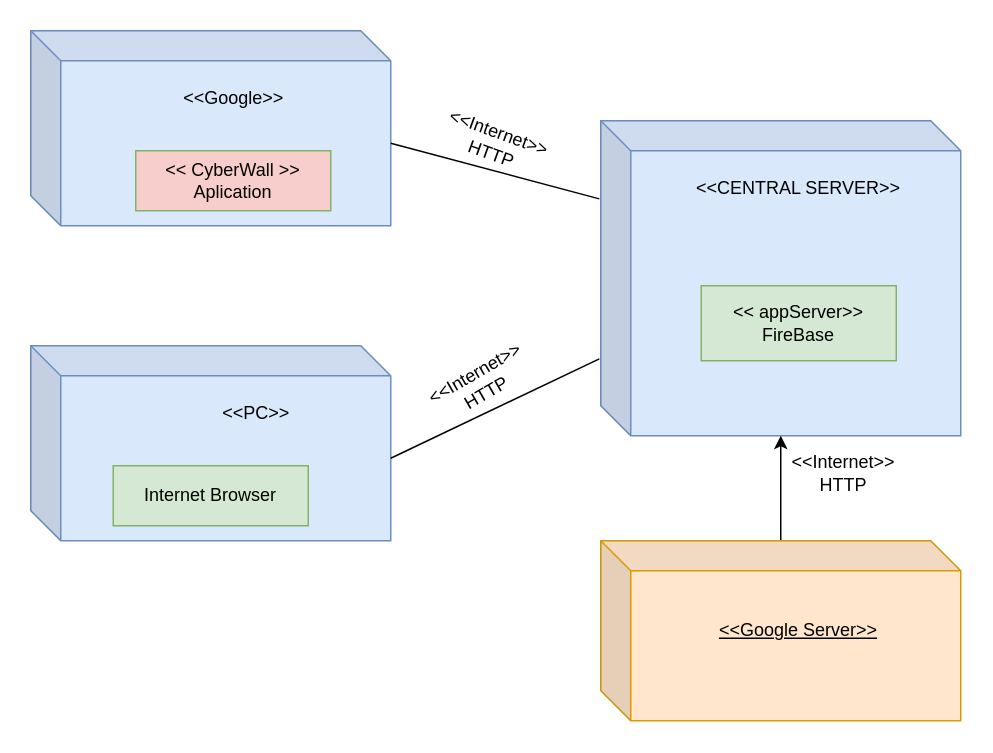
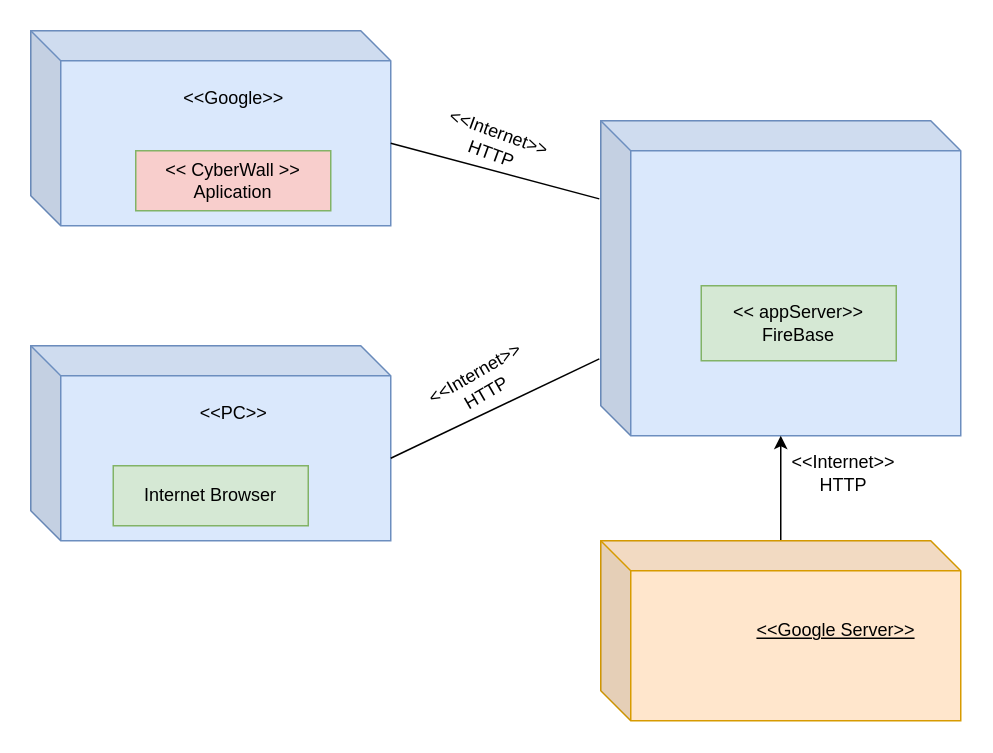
  <mxCell id="0" />
  <mxCell id="1" parent="0" />
  <mxCell id="2" value="" style="shape=cube;whiteSpace=wrap;html=1;boundedLbl=1;backgroundOutline=1;darkOpacity=0.05;darkOpacity2=0.1;fillColor=#dae8fc;strokeColor=#6c8ebf;" parent="1" vertex="1"><mxGeometry x="20" y="20" width="240" height="130" as="geometry" /></mxCell>
  <mxCell id="3" value="&amp;lt;&amp;lt; CyberWall &amp;gt;&amp;gt;&lt;br&gt;Aplication" style="rounded=0;whiteSpace=wrap;html=1;fillColor=#f8cecc;strokeColor=#82b366;" parent="1" vertex="1"><mxGeometry x="90" y="100" width="130" height="40" as="geometry" /></mxCell>
  <mxCell id="4" value="&amp;lt;&amp;lt;Google&amp;gt;&amp;gt;" style="text;html=1;strokeColor=none;fillColor=none;align=center;verticalAlign=middle;whiteSpace=wrap;rounded=0;" parent="1" vertex="1"><mxGeometry x="93" y="50" width="125" height="30" as="geometry" /></mxCell>
  <mxCell id="5" value="" style="shape=cube;whiteSpace=wrap;html=1;boundedLbl=1;backgroundOutline=1;darkOpacity=0.05;darkOpacity2=0.1;fillColor=#dae8fc;strokeColor=#6c8ebf;" parent="1" vertex="1"><mxGeometry x="400" y="80" width="240" height="210" as="geometry" /></mxCell>
  <mxCell id="6" value="&amp;lt;&amp;lt; appServer&amp;gt;&amp;gt;&lt;br&gt;FireBase" style="rounded=0;whiteSpace=wrap;html=1;fillColor=#d5e8d4;strokeColor=#82b366;" parent="1" vertex="1"><mxGeometry x="467" y="190" width="130" height="50" as="geometry" /></mxCell>
- <mxCell id="7" value="&amp;lt;&amp;lt;CENTRAL SERVER&amp;gt;&amp;gt;" style="text;html=1;strokeColor=none;fillColor=none;align=center;verticalAlign=middle;whiteSpace=wrap;rounded=0;" parent="1" vertex="1"><mxGeometry x="458" y="110" width="148" height="30" as="geometry" /></mxCell>
  <mxCell id="8" value="" style="shape=cube;whiteSpace=wrap;html=1;boundedLbl=1;backgroundOutline=1;darkOpacity=0.05;darkOpacity2=0.1;fillColor=#dae8fc;strokeColor=#6c8ebf;" parent="1" vertex="1"><mxGeometry x="20" y="230" width="240" height="130" as="geometry" /></mxCell>
  <mxCell id="9" value="Internet Browser" style="rounded=0;whiteSpace=wrap;html=1;fillColor=#d5e8d4;strokeColor=#82b366;" parent="1" vertex="1"><mxGeometry x="75" y="310" width="130" height="40" as="geometry" /></mxCell>
- <mxCell id="10" value="&amp;lt;&amp;lt;PC&amp;gt;&amp;gt;" style="text;html=1;strokeColor=none;fillColor=none;align=center;verticalAlign=middle;whiteSpace=wrap;rounded=0;" parent="1" vertex="1"><mxGeometry x="108" y="260" width="125" height="30" as="geometry" /></mxCell>
+ <mxCell id="10" value="&amp;lt;&amp;lt;PC&amp;gt;&amp;gt;" style="text;html=1;strokeColor=none;fillColor=none;align=center;verticalAlign=middle;whiteSpace=wrap;rounded=0;" parent="1" vertex="1"><mxGeometry x="93" y="260" width="125" height="30" as="geometry" /></mxCell>
  <mxCell id="11" value="" style="endArrow=none;html=1;rounded=0;exitX=0;exitY=0;exitDx=240;exitDy=75;exitPerimeter=0;entryX=-0.004;entryY=0.248;entryDx=0;entryDy=0;entryPerimeter=0;" parent="1" source="2" target="5" edge="1"><mxGeometry width="50" height="50" relative="1" as="geometry"><mxPoint x="370" y="160" as="sourcePoint" /><mxPoint x="420" y="110" as="targetPoint" /></mxGeometry></mxCell>
  <mxCell id="12" value="" style="endArrow=none;html=1;rounded=0;exitX=0;exitY=0;exitDx=240;exitDy=75;exitPerimeter=0;entryX=-0.004;entryY=0.756;entryDx=0;entryDy=0;entryPerimeter=0;" parent="1" source="8" target="5" edge="1"><mxGeometry width="50" height="50" relative="1" as="geometry"><mxPoint x="370" y="160" as="sourcePoint" /><mxPoint x="420" y="110" as="targetPoint" /></mxGeometry></mxCell>
  <mxCell id="13" value="&amp;lt;&amp;lt;Internet&amp;gt;&amp;gt;&lt;br&gt;HTTP" style="text;html=1;strokeColor=none;fillColor=none;align=center;verticalAlign=middle;whiteSpace=wrap;rounded=0;rotation=20;" parent="1" vertex="1"><mxGeometry x="300" y="80" width="60" height="30" as="geometry" /></mxCell>
  <mxCell id="14" value="&amp;lt;&amp;lt;Internet&amp;gt;&amp;gt;&lt;br&gt;HTTP" style="text;html=1;strokeColor=none;fillColor=none;align=center;verticalAlign=middle;whiteSpace=wrap;rounded=0;rotation=-30;" parent="1" vertex="1"><mxGeometry x="290" y="240" width="60" height="30" as="geometry" /></mxCell>
  <mxCell id="15" value="" style="edgeStyle=orthogonalEdgeStyle;rounded=0;orthogonalLoop=1;jettySize=auto;html=1;" edge="1" parent="1" source="16" target="5"><mxGeometry relative="1" as="geometry" /></mxCell>
  <mxCell id="16" value="" style="shape=cube;whiteSpace=wrap;html=1;boundedLbl=1;backgroundOutline=1;darkOpacity=0.05;darkOpacity2=0.1;fillColor=#ffe6cc;strokeColor=#d79b00;" vertex="1" parent="1"><mxGeometry x="400" y="360" width="240" height="120" as="geometry" /></mxCell>
  <mxCell id="17" value="&amp;lt;&amp;lt;Internet&amp;gt;&amp;gt;&lt;br&gt;HTTP" style="text;html=1;strokeColor=none;fillColor=none;align=center;verticalAlign=middle;whiteSpace=wrap;rounded=0;rotation=0;" vertex="1" parent="1"><mxGeometry x="531.5" y="300" width="60" height="30" as="geometry" /></mxCell>
- <mxCell id="18" value="&amp;lt;&amp;lt;Google Server&amp;gt;&amp;gt;" style="text;html=1;strokeColor=none;fillColor=none;align=center;verticalAlign=middle;whiteSpace=wrap;rounded=0;fontStyle=4" vertex="1" parent="1"><mxGeometry x="476.25" y="405" width="111.5" height="30" as="geometry" /></mxCell>
+ <mxCell id="18" value="&amp;lt;&amp;lt;Google Server&amp;gt;&amp;gt;" style="text;html=1;strokeColor=none;fillColor=none;align=center;verticalAlign=middle;whiteSpace=wrap;rounded=0;fontStyle=4" vertex="1" parent="1"><mxGeometry x="501.25" y="405" width="111.5" height="30" as="geometry" /></mxCell>
